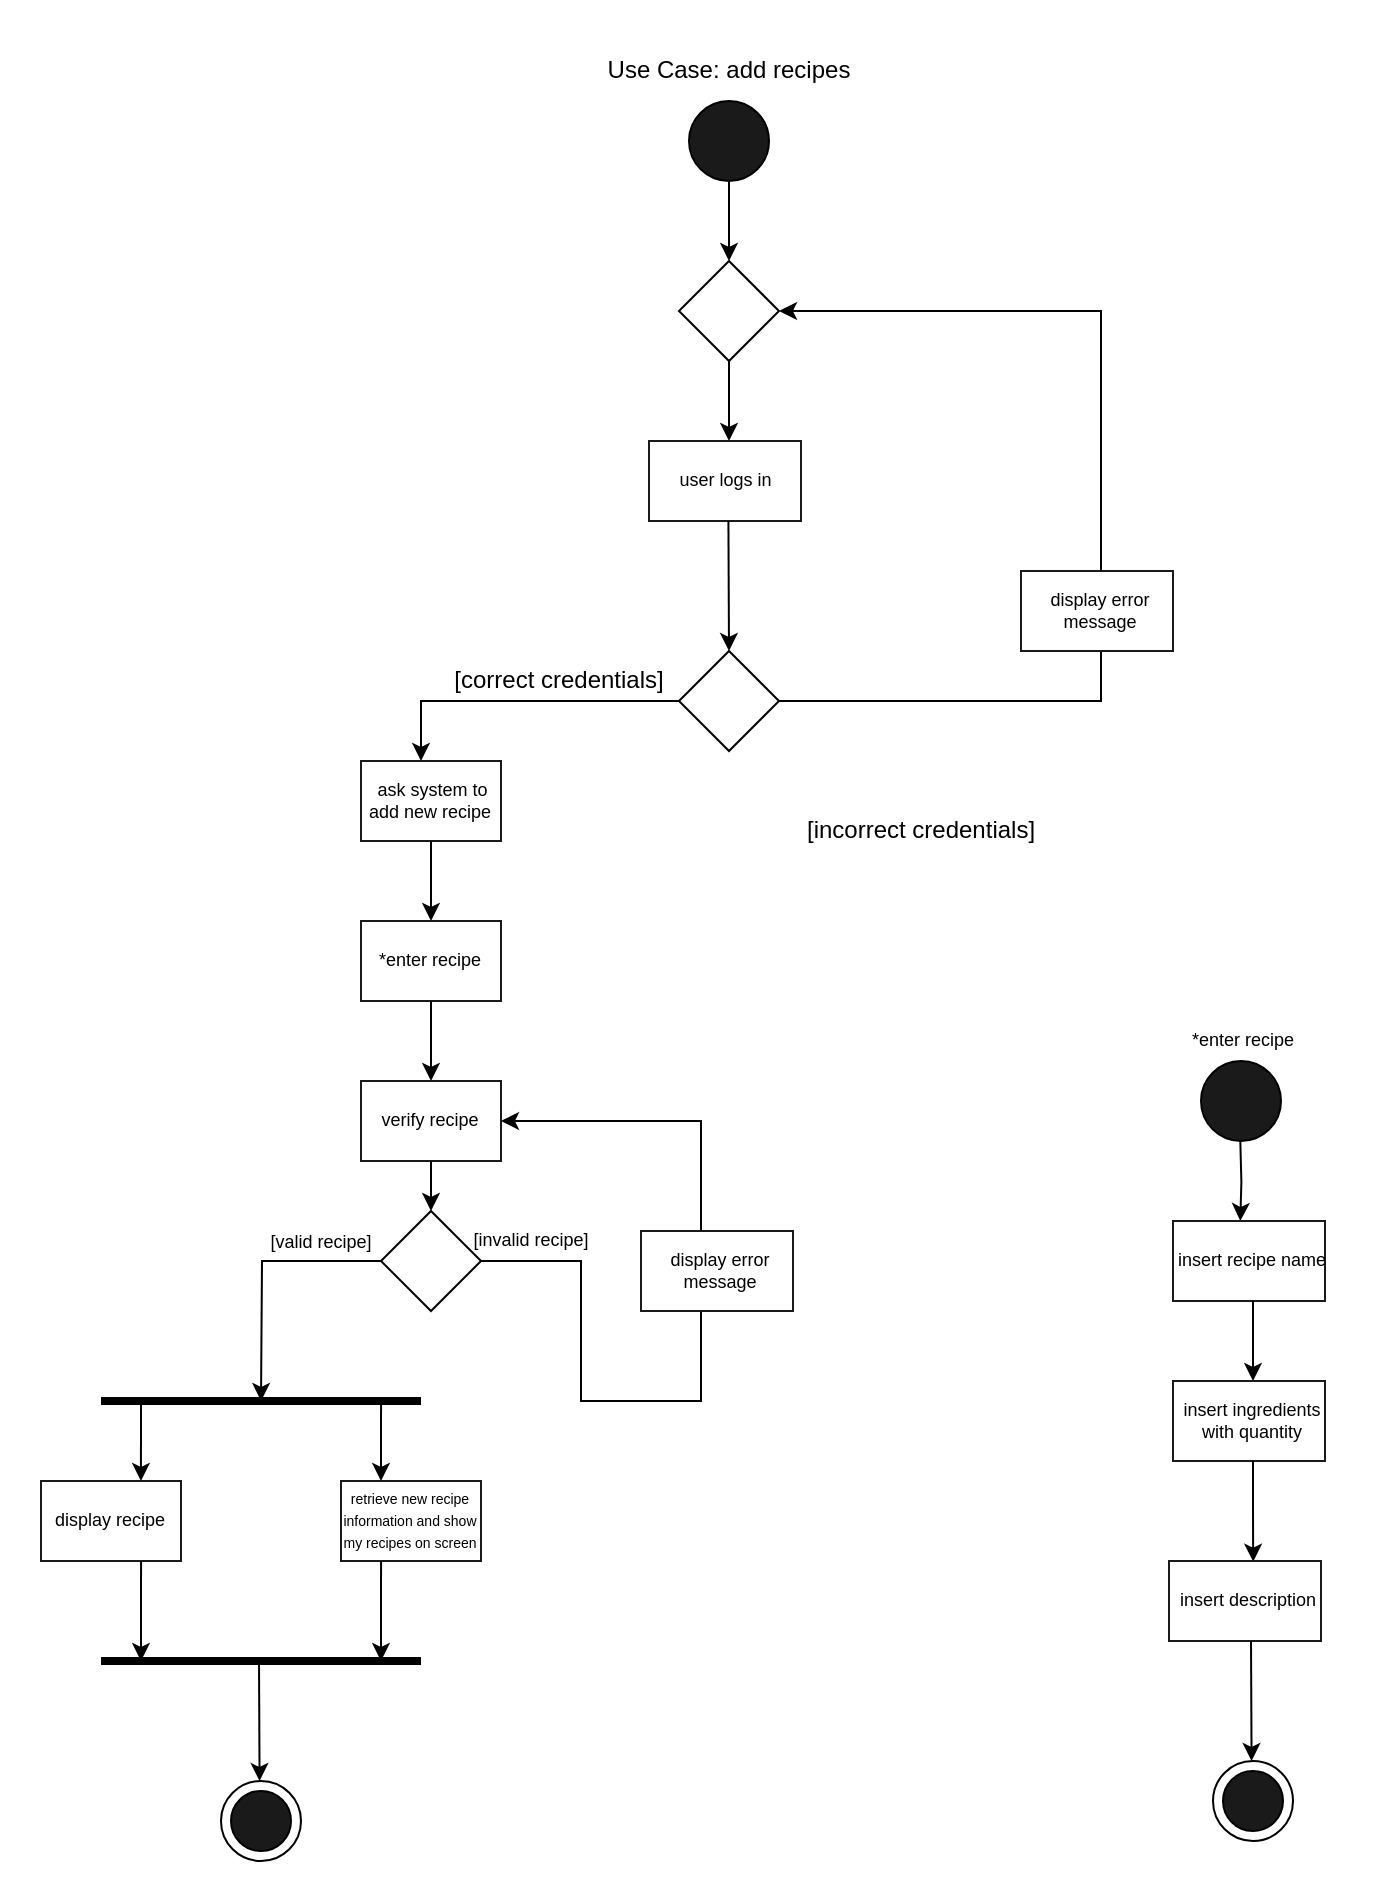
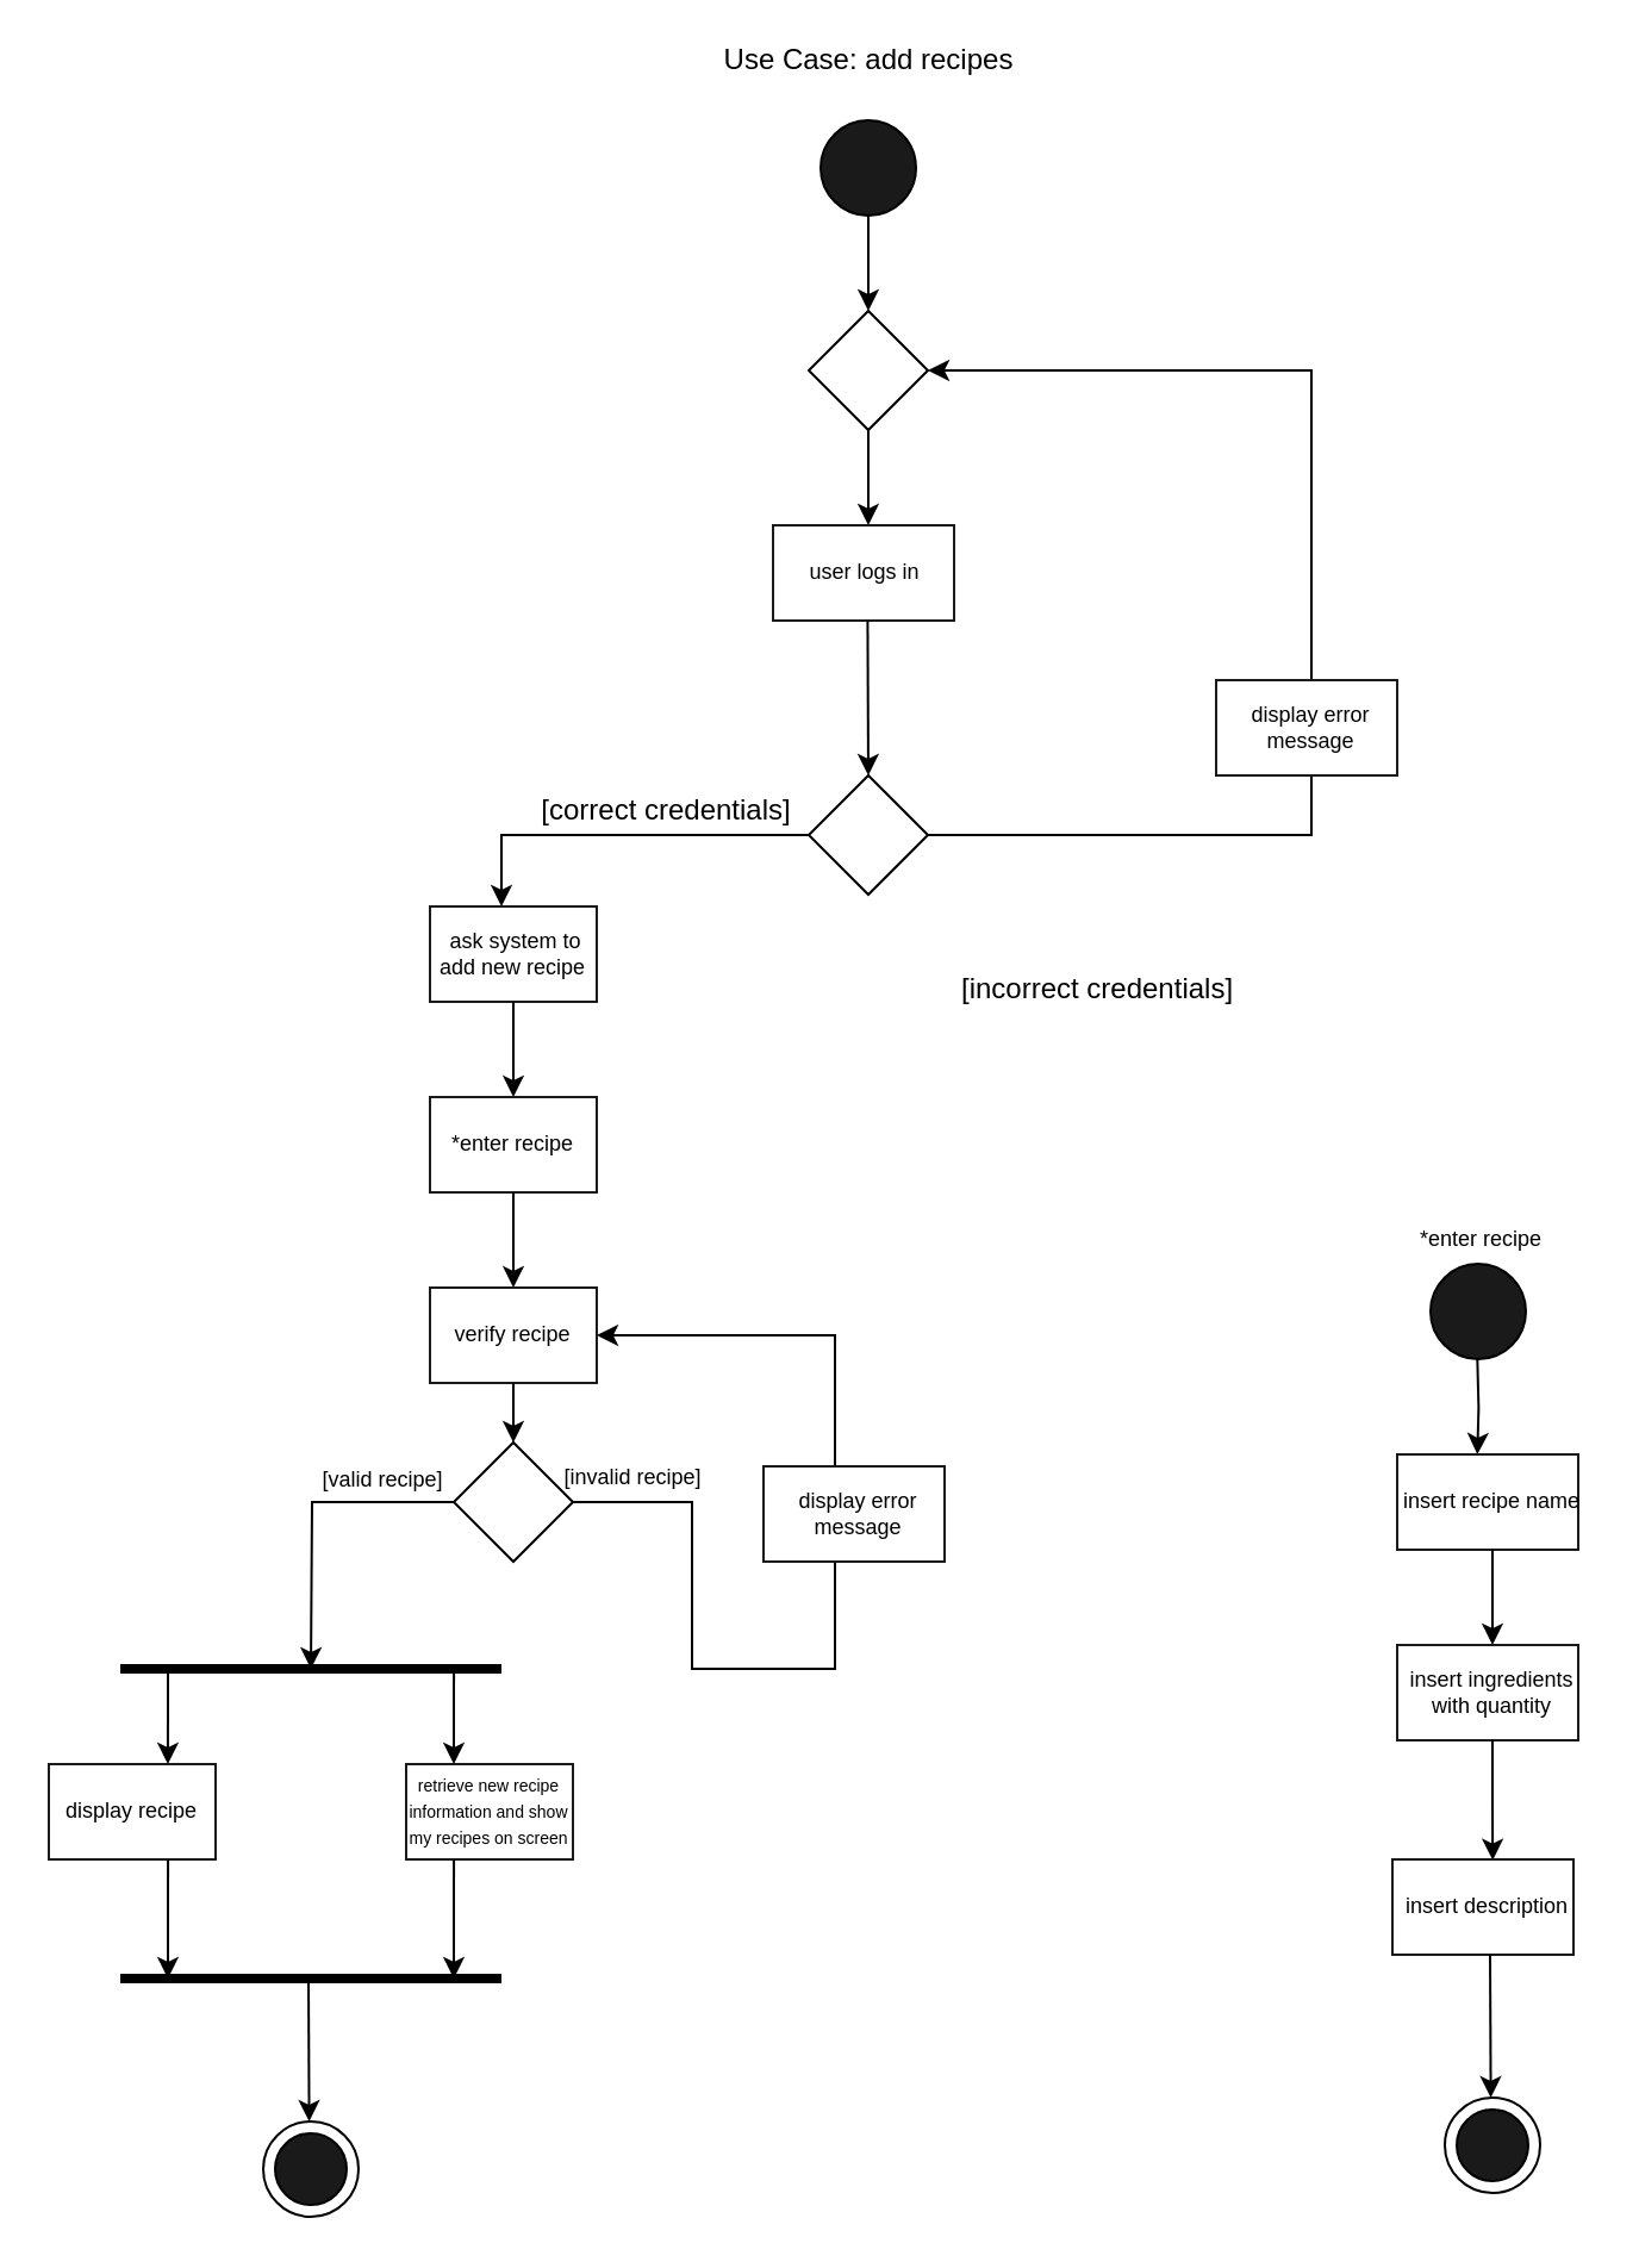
  <mxCell id="0" />
  <mxCell id="1" parent="0" />
  <mxCell id="2" style="edgeStyle=orthogonalEdgeStyle;rounded=0;orthogonalLoop=1;jettySize=auto;html=1;exitX=0.5;exitY=1;exitDx=0;exitDy=0;entryX=0.5;entryY=0;entryDx=0;entryDy=0;" parent="1" source="3" target="17" edge="1"><mxGeometry relative="1" as="geometry" /></mxCell>
  <mxCell id="3" value="" style="ellipse;whiteSpace=wrap;html=1;aspect=fixed;fillColor=#1A1A1A;" parent="1" vertex="1"><mxGeometry x="344" y="50" width="40" height="40" as="geometry" /></mxCell>
  <mxCell id="4" value="" style="endArrow=classic;html=1;rounded=0;fontSize=9;exitX=0.5;exitY=1;exitDx=0;exitDy=0;" parent="1" edge="1"><mxGeometry width="50" height="50" relative="1" as="geometry"><mxPoint x="364" y="180" as="sourcePoint" /><mxPoint x="364" y="220" as="targetPoint" /></mxGeometry></mxCell>
  <mxCell id="5" value="" style="rounded=0;whiteSpace=wrap;html=1;fontSize=9;fillColor=#FFFFFF;strokeColor=#1A1A1A;" parent="1" vertex="1"><mxGeometry x="324" y="220" width="76" height="40" as="geometry" /></mxCell>
  <mxCell id="6" value="user logs in&amp;nbsp;" style="text;html=1;strokeColor=none;fillColor=none;align=center;verticalAlign=middle;whiteSpace=wrap;rounded=0;fontSize=9;" parent="1" vertex="1"><mxGeometry x="324" y="220" width="80" height="40" as="geometry" /></mxCell>
  <mxCell id="7" value="" style="endArrow=classic;html=1;rounded=0;fontSize=9;exitX=0.5;exitY=1;exitDx=0;exitDy=0;entryX=0.5;entryY=0;entryDx=0;entryDy=0;" parent="1" target="14" edge="1"><mxGeometry width="50" height="50" relative="1" as="geometry"><mxPoint x="363.71" y="260" as="sourcePoint" /><mxPoint x="364" y="320" as="targetPoint" /></mxGeometry></mxCell>
  <mxCell id="8" value="" style="endArrow=classic;html=1;rounded=0;fontSize=9;exitX=0.5;exitY=1;exitDx=0;exitDy=0;entryX=0.5;entryY=0;entryDx=0;entryDy=0;" parent="1" edge="1"><mxGeometry width="50" height="50" relative="1" as="geometry"><mxPoint x="129" y="830" as="sourcePoint" /><mxPoint x="129.29" y="890" as="targetPoint" /></mxGeometry></mxCell>
  <mxCell id="9" value="" style="ellipse;whiteSpace=wrap;html=1;aspect=fixed;fillColor=#1A1A1A;" parent="1" vertex="1"><mxGeometry x="115" y="895" width="30" height="30" as="geometry" /></mxCell>
  <mxCell id="10" value="" style="ellipse;whiteSpace=wrap;html=1;aspect=fixed;fillColor=none;" parent="1" vertex="1"><mxGeometry x="110" y="890" width="40" height="40" as="geometry" /></mxCell>
- <mxCell id="11" value="Use Case: add recipes" style="text;html=1;align=center;verticalAlign=middle;resizable=0;points=[];autosize=1;strokeColor=none;fillColor=none;" parent="1" vertex="1"><mxGeometry x="294" width="140" height="30" as="geometry" y="20" /></mxCell>
+ <mxCell id="11" value="Use Case: add recipes" style="text;html=1;align=center;verticalAlign=middle;resizable=0;points=[];autosize=1;strokeColor=none;fillColor=none;" parent="1" vertex="1"><mxGeometry x="294" y="10" width="140" height="30" as="geometry" /></mxCell>
  <mxCell id="12" style="edgeStyle=orthogonalEdgeStyle;rounded=0;orthogonalLoop=1;jettySize=auto;html=1;exitX=1;exitY=0.5;exitDx=0;exitDy=0;entryX=1;entryY=0.5;entryDx=0;entryDy=0;" parent="1" source="14" target="17" edge="1"><mxGeometry relative="1" as="geometry"><mxPoint x="570" y="470" as="targetPoint" /><Array as="points"><mxPoint x="550" y="350" /><mxPoint x="550" y="155" /></Array></mxGeometry></mxCell>
  <mxCell id="13" style="edgeStyle=orthogonalEdgeStyle;rounded=0;orthogonalLoop=1;jettySize=auto;html=1;exitX=0;exitY=0.5;exitDx=0;exitDy=0;" parent="1" source="14" target="22" edge="1"><mxGeometry relative="1" as="geometry"><mxPoint x="170" y="410" as="targetPoint" /><Array as="points"><mxPoint x="210" y="350" /></Array></mxGeometry></mxCell>
  <mxCell id="14" value="" style="rhombus;whiteSpace=wrap;html=1;" parent="1" vertex="1"><mxGeometry x="339" y="325" width="50" height="50" as="geometry" /></mxCell>
  <mxCell id="15" value="[correct credentials]" style="text;html=1;align=center;verticalAlign=middle;resizable=0;points=[];autosize=1;strokeColor=none;fillColor=none;" parent="1" vertex="1"><mxGeometry x="214" y="325" width="130" height="30" as="geometry" /></mxCell>
  <mxCell id="16" value="[incorrect credentials]" style="text;html=1;align=center;verticalAlign=middle;resizable=0;points=[];autosize=1;strokeColor=none;fillColor=none;" parent="1" vertex="1"><mxGeometry x="390" y="400" width="140" height="30" as="geometry" /></mxCell>
  <mxCell id="17" value="" style="rhombus;whiteSpace=wrap;html=1;" parent="1" vertex="1"><mxGeometry x="339" y="130" width="50" height="50" as="geometry" /></mxCell>
  <mxCell id="18" value="" style="rounded=0;whiteSpace=wrap;html=1;fontSize=9;fillColor=#FFFFFF;strokeColor=#1A1A1A;" parent="1" vertex="1"><mxGeometry x="510" y="285" width="76" height="40" as="geometry" /></mxCell>
  <mxCell id="19" value="display error message" style="text;html=1;strokeColor=none;fillColor=none;align=center;verticalAlign=middle;whiteSpace=wrap;rounded=0;fontSize=9;" parent="1" vertex="1"><mxGeometry x="510" y="285" width="80" height="40" as="geometry" /></mxCell>
  <mxCell id="20" value="" style="rounded=0;whiteSpace=wrap;html=1;fontSize=9;fillColor=#FFFFFF;strokeColor=#1A1A1A;" parent="1" vertex="1"><mxGeometry x="180" y="380" width="70" height="40" as="geometry" /></mxCell>
  <mxCell id="21" style="edgeStyle=orthogonalEdgeStyle;rounded=0;orthogonalLoop=1;jettySize=auto;html=1;exitX=0.5;exitY=1;exitDx=0;exitDy=0;" parent="1" source="22" edge="1"><mxGeometry relative="1" as="geometry"><mxPoint x="215" y="460" as="targetPoint" /></mxGeometry></mxCell>
  <mxCell id="22" value="&amp;nbsp;ask system to add new recipe" style="text;html=1;strokeColor=none;fillColor=none;align=center;verticalAlign=middle;whiteSpace=wrap;rounded=0;fontSize=9;" parent="1" vertex="1"><mxGeometry x="180" y="380" width="70" height="40" as="geometry" /></mxCell>
  <mxCell id="23" value="" style="rounded=0;whiteSpace=wrap;html=1;fontSize=9;fillColor=#FFFFFF;strokeColor=#1A1A1A;" parent="1" vertex="1"><mxGeometry x="180" y="460" width="70" height="40" as="geometry" /></mxCell>
  <mxCell id="24" style="edgeStyle=orthogonalEdgeStyle;rounded=0;orthogonalLoop=1;jettySize=auto;html=1;" parent="1" source="25" target="28" edge="1"><mxGeometry relative="1" as="geometry" /></mxCell>
  <mxCell id="25" value="*enter recipe" style="text;html=1;strokeColor=none;fillColor=none;align=center;verticalAlign=middle;whiteSpace=wrap;rounded=0;fontSize=9;" parent="1" vertex="1"><mxGeometry x="180" y="460" width="70" height="40" as="geometry" /></mxCell>
  <mxCell id="26" value="" style="rounded=0;whiteSpace=wrap;html=1;fontSize=9;fillColor=#FFFFFF;strokeColor=#1A1A1A;" parent="1" vertex="1"><mxGeometry x="180" y="540" width="70" height="40" as="geometry" /></mxCell>
  <mxCell id="27" style="edgeStyle=orthogonalEdgeStyle;rounded=0;orthogonalLoop=1;jettySize=auto;html=1;exitX=0.5;exitY=1;exitDx=0;exitDy=0;entryX=0.5;entryY=0;entryDx=0;entryDy=0;" parent="1" source="28" target="31" edge="1"><mxGeometry relative="1" as="geometry" /></mxCell>
  <mxCell id="28" value="verify recipe" style="text;html=1;strokeColor=none;fillColor=none;align=center;verticalAlign=middle;whiteSpace=wrap;rounded=0;fontSize=9;" parent="1" vertex="1"><mxGeometry x="180" y="540" width="70" height="40" as="geometry" /></mxCell>
  <mxCell id="29" style="edgeStyle=orthogonalEdgeStyle;rounded=0;orthogonalLoop=1;jettySize=auto;html=1;exitX=1;exitY=0.5;exitDx=0;exitDy=0;entryX=1;entryY=0.5;entryDx=0;entryDy=0;" parent="1" source="31" target="28" edge="1"><mxGeometry relative="1" as="geometry"><mxPoint x="290" y="700" as="targetPoint" /><Array as="points"><mxPoint x="290" y="630" /><mxPoint x="290" y="700" /><mxPoint x="350" y="700" /><mxPoint x="350" y="560" /></Array></mxGeometry></mxCell>
  <mxCell id="30" style="edgeStyle=orthogonalEdgeStyle;rounded=0;orthogonalLoop=1;jettySize=auto;html=1;exitX=0;exitY=0.5;exitDx=0;exitDy=0;" parent="1" source="31" edge="1"><mxGeometry relative="1" as="geometry"><mxPoint x="130" y="700" as="targetPoint" /></mxGeometry></mxCell>
  <mxCell id="31" value="" style="rhombus;whiteSpace=wrap;html=1;" parent="1" vertex="1"><mxGeometry x="190" y="605" width="50" height="50" as="geometry" /></mxCell>
  <mxCell id="32" value="&lt;font style=&quot;font-size: 9px;&quot;&gt;[valid recipe]&lt;/font&gt;" style="text;html=1;align=center;verticalAlign=middle;resizable=0;points=[];autosize=1;strokeColor=none;fillColor=none;" parent="1" vertex="1"><mxGeometry x="125" y="605" width="70" height="30" as="geometry" /></mxCell>
  <mxCell id="33" value="[invalid recipe]" style="text;html=1;align=center;verticalAlign=middle;resizable=0;points=[];autosize=1;strokeColor=none;fillColor=none;fontSize=9;" parent="1" vertex="1"><mxGeometry x="225" y="610" width="80" height="20" as="geometry" /></mxCell>
  <mxCell id="34" value="" style="rounded=0;whiteSpace=wrap;html=1;fontSize=9;fillColor=#FFFFFF;strokeColor=#1A1A1A;" parent="1" vertex="1"><mxGeometry x="20" y="740" width="70" height="40" as="geometry" /></mxCell>
  <mxCell id="35" value="display recipe" style="text;html=1;strokeColor=none;fillColor=none;align=center;verticalAlign=middle;whiteSpace=wrap;rounded=0;fontSize=9;" parent="1" vertex="1"><mxGeometry x="20" y="740" width="70" height="40" as="geometry" /></mxCell>
  <mxCell id="36" value="" style="rounded=0;whiteSpace=wrap;html=1;fontSize=9;fillColor=#FFFFFF;strokeColor=#1A1A1A;" parent="1" vertex="1"><mxGeometry x="320" y="615" width="76" height="40" as="geometry" /></mxCell>
  <mxCell id="37" value="display error message" style="text;html=1;strokeColor=none;fillColor=none;align=center;verticalAlign=middle;whiteSpace=wrap;rounded=0;fontSize=9;" parent="1" vertex="1"><mxGeometry x="320" y="615" width="80" height="40" as="geometry" /></mxCell>
  <mxCell id="38" value="" style="ellipse;whiteSpace=wrap;html=1;aspect=fixed;fillColor=#1A1A1A;" parent="1" vertex="1"><mxGeometry x="600" y="530" width="40" height="40" as="geometry" /></mxCell>
  <mxCell id="39" value="*enter recipe" style="text;html=1;align=center;verticalAlign=middle;resizable=0;points=[];autosize=1;strokeColor=none;fillColor=none;fontSize=9;" parent="1" vertex="1"><mxGeometry x="586" y="510" width="70" height="20" as="geometry" /></mxCell>
  <mxCell id="40" style="edgeStyle=orthogonalEdgeStyle;rounded=0;orthogonalLoop=1;jettySize=auto;html=1;exitX=0.5;exitY=1;exitDx=0;exitDy=0;entryX=0.5;entryY=0;entryDx=0;entryDy=0;" parent="1" edge="1"><mxGeometry relative="1" as="geometry"><mxPoint x="619.66" y="570" as="sourcePoint" /><mxPoint x="619.66" y="610" as="targetPoint" /></mxGeometry></mxCell>
  <mxCell id="41" value="" style="rounded=0;whiteSpace=wrap;html=1;fontSize=9;fillColor=#FFFFFF;strokeColor=#1A1A1A;" parent="1" vertex="1"><mxGeometry x="586" y="610" width="76" height="40" as="geometry" /></mxCell>
  <mxCell id="42" style="edgeStyle=orthogonalEdgeStyle;rounded=0;orthogonalLoop=1;jettySize=auto;html=1;exitX=0.5;exitY=1;exitDx=0;exitDy=0;entryX=0.5;entryY=0;entryDx=0;entryDy=0;fontSize=9;" parent="1" source="43" target="46" edge="1"><mxGeometry relative="1" as="geometry" /></mxCell>
  <mxCell id="43" value="insert recipe name" style="text;html=1;strokeColor=none;fillColor=none;align=center;verticalAlign=middle;whiteSpace=wrap;rounded=0;fontSize=9;" parent="1" vertex="1"><mxGeometry x="586" y="610" width="80" height="40" as="geometry" /></mxCell>
  <mxCell id="44" value="" style="rounded=0;whiteSpace=wrap;html=1;fontSize=9;fillColor=#FFFFFF;strokeColor=#1A1A1A;" parent="1" vertex="1"><mxGeometry x="586" y="690" width="76" height="40" as="geometry" /></mxCell>
  <mxCell id="45" style="edgeStyle=orthogonalEdgeStyle;rounded=0;orthogonalLoop=1;jettySize=auto;html=1;exitX=0.5;exitY=1;exitDx=0;exitDy=0;entryX=0.526;entryY=0.008;entryDx=0;entryDy=0;entryPerimeter=0;fontSize=9;" parent="1" source="46" target="48" edge="1"><mxGeometry relative="1" as="geometry" /></mxCell>
  <mxCell id="46" value="insert ingredients with quantity" style="text;html=1;strokeColor=none;fillColor=none;align=center;verticalAlign=middle;whiteSpace=wrap;rounded=0;fontSize=9;" parent="1" vertex="1"><mxGeometry x="586" y="690" width="80" height="40" as="geometry" /></mxCell>
  <mxCell id="47" value="" style="rounded=0;whiteSpace=wrap;html=1;fontSize=9;fillColor=#FFFFFF;strokeColor=#1A1A1A;" parent="1" vertex="1"><mxGeometry x="584" y="780" width="76" height="40" as="geometry" /></mxCell>
  <mxCell id="48" value="insert description" style="text;html=1;strokeColor=none;fillColor=none;align=center;verticalAlign=middle;whiteSpace=wrap;rounded=0;fontSize=9;" parent="1" vertex="1"><mxGeometry x="584" y="780" width="80" height="40" as="geometry" /></mxCell>
  <mxCell id="49" value="" style="endArrow=none;html=1;rounded=0;fontSize=9;strokeWidth=4;" parent="1" edge="1"><mxGeometry width="50" height="50" relative="1" as="geometry"><mxPoint x="50" y="700" as="sourcePoint" /><mxPoint x="210" y="700" as="targetPoint" /></mxGeometry></mxCell>
  <mxCell id="50" value="" style="rounded=0;whiteSpace=wrap;html=1;fontSize=9;fillColor=#FFFFFF;strokeColor=#1A1A1A;" parent="1" vertex="1"><mxGeometry x="170" y="740" width="70" height="40" as="geometry" /></mxCell>
  <mxCell id="51" value="&lt;font style=&quot;font-size: 7px;&quot;&gt;retrieve new recipe information and show my recipes on screen&lt;/font&gt;" style="text;html=1;strokeColor=none;fillColor=none;align=center;verticalAlign=middle;whiteSpace=wrap;rounded=0;fontSize=9;" parent="1" vertex="1"><mxGeometry x="170" y="740" width="70" height="40" as="geometry" /></mxCell>
  <mxCell id="52" value="" style="endArrow=classic;html=1;rounded=0;strokeWidth=1;fontSize=9;entryX=0.714;entryY=0;entryDx=0;entryDy=0;entryPerimeter=0;" parent="1" target="35" edge="1"><mxGeometry width="50" height="50" relative="1" as="geometry"><mxPoint x="70" y="700" as="sourcePoint" /><mxPoint x="410" y="690" as="targetPoint" /></mxGeometry></mxCell>
  <mxCell id="53" value="" style="endArrow=classic;html=1;rounded=0;strokeWidth=1;fontSize=9;entryX=0.714;entryY=0;entryDx=0;entryDy=0;entryPerimeter=0;" parent="1" edge="1"><mxGeometry width="50" height="50" relative="1" as="geometry"><mxPoint x="190.02" y="700" as="sourcePoint" /><mxPoint x="190" y="740" as="targetPoint" /></mxGeometry></mxCell>
  <mxCell id="54" value="" style="endArrow=none;html=1;rounded=0;fontSize=9;strokeWidth=4;" parent="1" edge="1"><mxGeometry width="50" height="50" relative="1" as="geometry"><mxPoint x="50" y="830" as="sourcePoint" /><mxPoint x="210" y="830" as="targetPoint" /></mxGeometry></mxCell>
  <mxCell id="55" value="" style="endArrow=classic;html=1;rounded=0;strokeWidth=1;fontSize=9;" parent="1" edge="1"><mxGeometry width="50" height="50" relative="1" as="geometry"><mxPoint x="70.02" y="780" as="sourcePoint" /><mxPoint x="70" y="830" as="targetPoint" /></mxGeometry></mxCell>
  <mxCell id="56" value="" style="endArrow=classic;html=1;rounded=0;strokeWidth=1;fontSize=9;" parent="1" edge="1"><mxGeometry width="50" height="50" relative="1" as="geometry"><mxPoint x="190.02" y="780" as="sourcePoint" /><mxPoint x="190" y="830" as="targetPoint" /></mxGeometry></mxCell>
  <mxCell id="57" value="" style="endArrow=classic;html=1;rounded=0;fontSize=9;exitX=0.5;exitY=1;exitDx=0;exitDy=0;entryX=0.5;entryY=0;entryDx=0;entryDy=0;" parent="1" edge="1"><mxGeometry width="50" height="50" relative="1" as="geometry"><mxPoint x="625" y="820" as="sourcePoint" /><mxPoint x="625.29" y="880" as="targetPoint" /></mxGeometry></mxCell>
  <mxCell id="58" value="" style="ellipse;whiteSpace=wrap;html=1;aspect=fixed;fillColor=#1A1A1A;" parent="1" vertex="1"><mxGeometry x="611" y="885" width="30" height="30" as="geometry" /></mxCell>
  <mxCell id="59" value="" style="ellipse;whiteSpace=wrap;html=1;aspect=fixed;fillColor=none;" parent="1" vertex="1"><mxGeometry x="606" y="880" width="40" height="40" as="geometry" /></mxCell>
